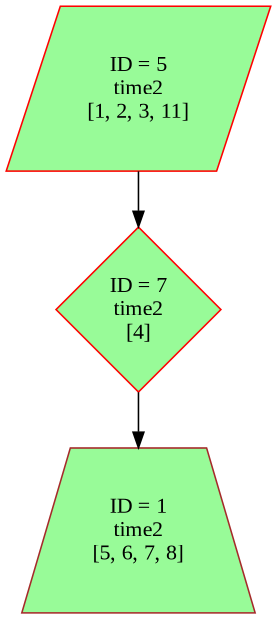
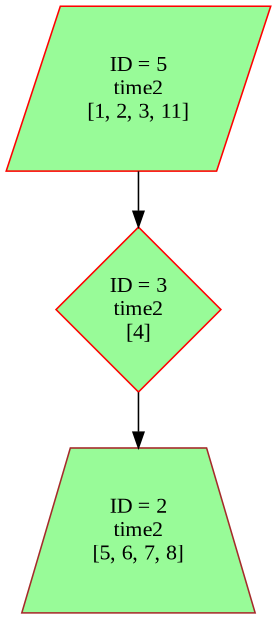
  digraph {
    fontname="Liberation Serif"
    node [color=red fillcolor=palegreen fontname="Liberation Serif" style=filled]
    edge [fontname="Liberation Serif"]
-   n1 [label="ID = 7\ntime2\n[4]" shape=diamond]
-   n2 [color=brown label="ID = 1\ntime2\n[5, 6, 7, 8]" shape=trapezium]
+   n1 [label="ID = 3\ntime2\n[4]" shape=diamond]
+   n2 [color=brown label="ID = 2\ntime2\n[5, 6, 7, 8]" shape=trapezium]
    n3 [label="ID = 5\ntime2\n[1, 2, 3, 11]" shape=parallelogram]
    n1 -> n2
    n3 -> n1
  }
